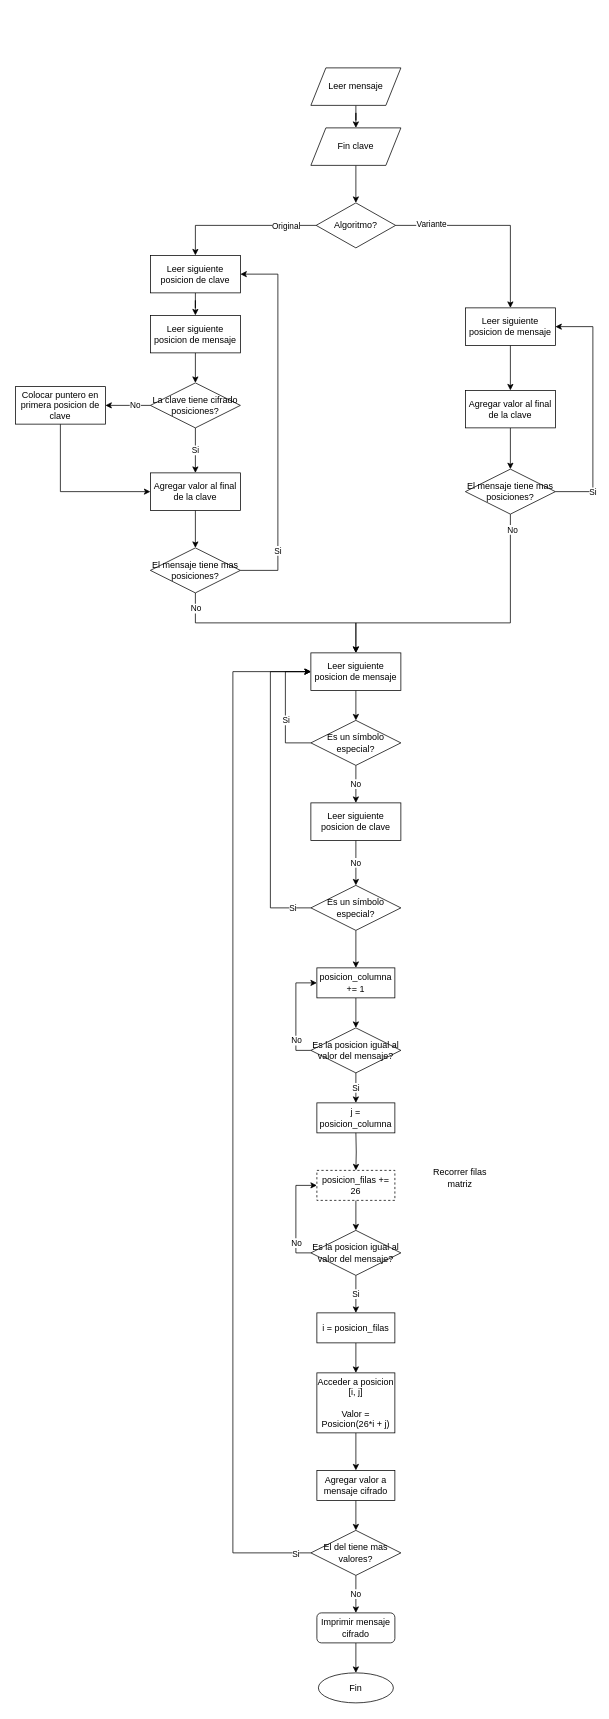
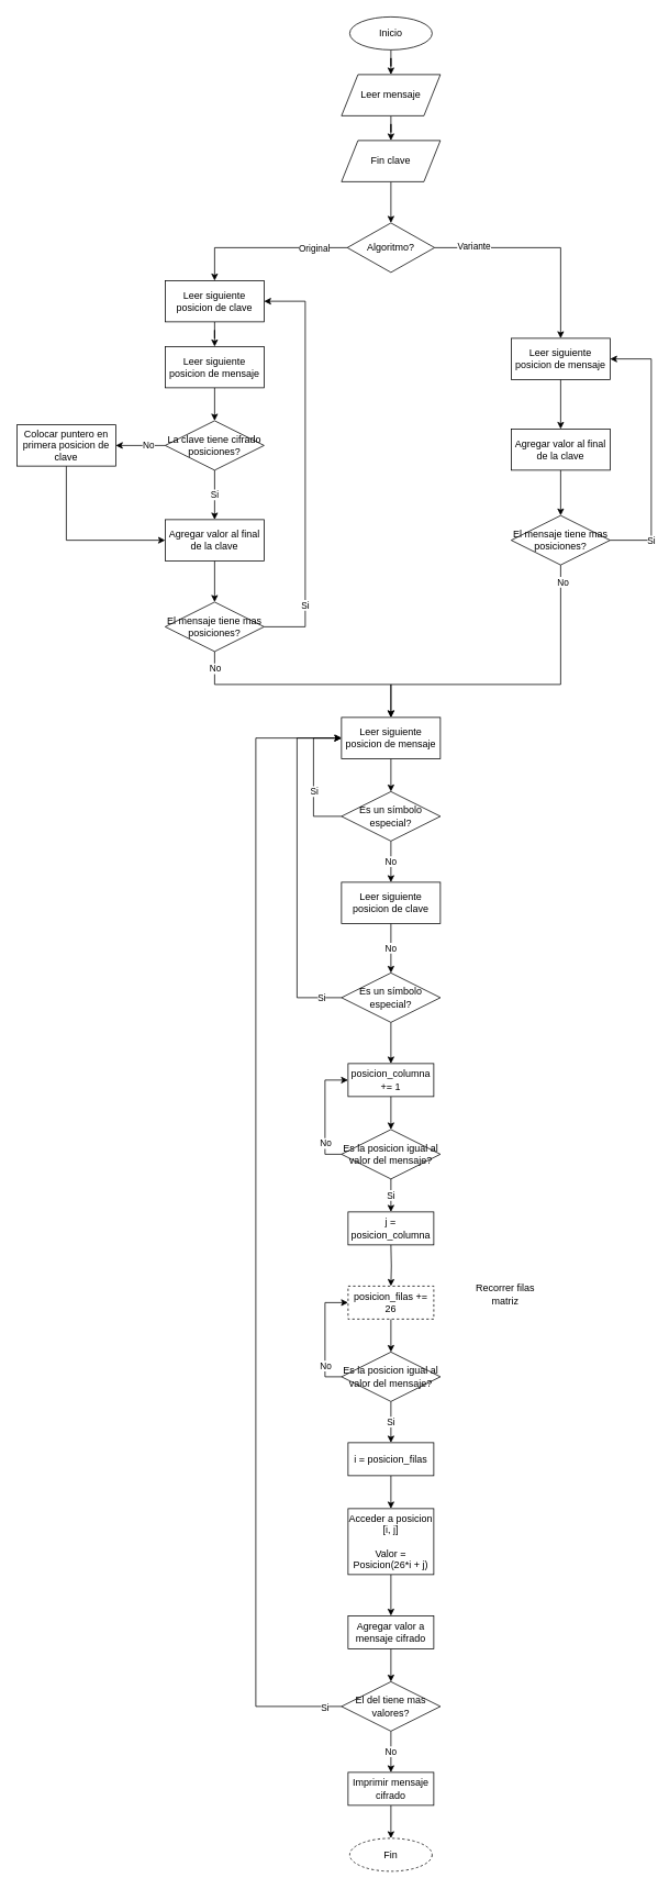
  <mxCell id="0" />
  <mxCell id="1" parent="0" />
+ <mxCell id="2" style="edgeStyle=orthogonalEdgeStyle;rounded=0;orthogonalLoop=1;jettySize=auto;html=1;exitX=0.5;exitY=1;exitDx=0;exitDy=0;" edge="1" parent="1" source="3" target="5"><mxGeometry relative="1" as="geometry" /></mxCell>
+ <mxCell id="3" value="Inicio" style="ellipse;whiteSpace=wrap;html=1;" vertex="1" parent="1"><mxGeometry x="424" y="20" width="100" height="40" as="geometry" /></mxCell>
  <mxCell id="4" style="edgeStyle=orthogonalEdgeStyle;rounded=0;orthogonalLoop=1;jettySize=auto;html=1;exitX=0.5;exitY=1;exitDx=0;exitDy=0;" edge="1" parent="1" source="5" target="7"><mxGeometry relative="1" as="geometry" /></mxCell>
  <mxCell id="5" value="Leer mensaje" style="shape=parallelogram;perimeter=parallelogramPerimeter;whiteSpace=wrap;html=1;fixedSize=1;" vertex="1" parent="1"><mxGeometry x="414" y="90" width="120" height="50" as="geometry" /></mxCell>
  <mxCell id="6" style="edgeStyle=orthogonalEdgeStyle;rounded=0;orthogonalLoop=1;jettySize=auto;html=1;exitX=0.5;exitY=1;exitDx=0;exitDy=0;entryX=0.5;entryY=0;entryDx=0;entryDy=0;" edge="1" parent="1" source="7" target="12"><mxGeometry relative="1" as="geometry"><mxPoint x="474" y="260" as="targetPoint" /></mxGeometry></mxCell>
  <mxCell id="7" value="Fin clave" style="shape=parallelogram;perimeter=parallelogramPerimeter;whiteSpace=wrap;html=1;fixedSize=1;" vertex="1" parent="1"><mxGeometry x="414" y="170" width="120" height="50" as="geometry" /></mxCell>
  <mxCell id="8" style="edgeStyle=orthogonalEdgeStyle;rounded=0;orthogonalLoop=1;jettySize=auto;html=1;exitX=0;exitY=0.5;exitDx=0;exitDy=0;" edge="1" parent="1" source="12" target="14"><mxGeometry relative="1" as="geometry" /></mxCell>
  <mxCell id="9" value="Original" style="edgeLabel;html=1;align=center;verticalAlign=middle;resizable=0;points=[];" vertex="1" connectable="0" parent="8"><mxGeometry x="-0.745" relative="1" as="geometry"><mxPoint x="-15" as="offset" /></mxGeometry></mxCell>
  <mxCell id="10" style="edgeStyle=orthogonalEdgeStyle;rounded=0;orthogonalLoop=1;jettySize=auto;html=1;exitX=1;exitY=0.5;exitDx=0;exitDy=0;" edge="1" parent="1" source="12" target="30"><mxGeometry relative="1" as="geometry"><mxPoint x="680" y="340" as="targetPoint" /></mxGeometry></mxCell>
  <mxCell id="11" value="Variante" style="edgeLabel;html=1;align=center;verticalAlign=middle;resizable=0;points=[];" vertex="1" connectable="0" parent="10"><mxGeometry x="-0.644" y="2" relative="1" as="geometry"><mxPoint as="offset" /></mxGeometry></mxCell>
  <mxCell id="12" value="Algoritmo?" style="rhombus;whiteSpace=wrap;html=1;" vertex="1" parent="1"><mxGeometry x="421" y="270" width="106" height="60" as="geometry" /></mxCell>
  <mxCell id="13" style="edgeStyle=orthogonalEdgeStyle;rounded=0;orthogonalLoop=1;jettySize=auto;html=1;exitX=0.5;exitY=1;exitDx=0;exitDy=0;" edge="1" parent="1" source="14" target="16"><mxGeometry relative="1" as="geometry" /></mxCell>
  <mxCell id="14" value="Leer siguiente posicion de clave" style="rounded=0;whiteSpace=wrap;html=1;" vertex="1" parent="1"><mxGeometry x="200" y="340" width="120" height="50" as="geometry" /></mxCell>
  <mxCell id="15" style="edgeStyle=orthogonalEdgeStyle;rounded=0;orthogonalLoop=1;jettySize=auto;html=1;exitX=0.5;exitY=1;exitDx=0;exitDy=0;" edge="1" parent="1" source="16" target="21"><mxGeometry relative="1" as="geometry"><mxPoint x="260" y="500" as="targetPoint" /></mxGeometry></mxCell>
  <mxCell id="16" value="Leer siguiente posicion de mensaje" style="rounded=0;whiteSpace=wrap;html=1;" vertex="1" parent="1"><mxGeometry x="200" y="420" width="120" height="50" as="geometry" /></mxCell>
  <mxCell id="17" style="edgeStyle=orthogonalEdgeStyle;rounded=0;orthogonalLoop=1;jettySize=auto;html=1;exitX=0.5;exitY=1;exitDx=0;exitDy=0;" edge="1" parent="1" source="18" target="28"><mxGeometry relative="1" as="geometry" /></mxCell>
  <mxCell id="18" value="Agregar valor al final de la clave" style="rounded=0;whiteSpace=wrap;html=1;" vertex="1" parent="1"><mxGeometry x="200" y="630" width="120" height="50" as="geometry" /></mxCell>
  <mxCell id="19" value="No" style="edgeStyle=orthogonalEdgeStyle;rounded=0;orthogonalLoop=1;jettySize=auto;html=1;exitX=0;exitY=0.5;exitDx=0;exitDy=0;" edge="1" parent="1" source="21" target="23"><mxGeometry x="-0.333" relative="1" as="geometry"><mxPoint as="offset" /></mxGeometry></mxCell>
  <mxCell id="20" value="Si" style="edgeStyle=orthogonalEdgeStyle;rounded=0;orthogonalLoop=1;jettySize=auto;html=1;exitX=0.5;exitY=1;exitDx=0;exitDy=0;" edge="1" parent="1" source="21" target="18"><mxGeometry relative="1" as="geometry" /></mxCell>
  <mxCell id="21" value="La clave tiene cifrado posiciones?" style="rhombus;whiteSpace=wrap;html=1;" vertex="1" parent="1"><mxGeometry x="200" y="510" width="120" height="60" as="geometry" /></mxCell>
  <mxCell id="22" style="edgeStyle=orthogonalEdgeStyle;rounded=0;orthogonalLoop=1;jettySize=auto;html=1;exitX=0.5;exitY=1;exitDx=0;exitDy=0;entryX=0;entryY=0.5;entryDx=0;entryDy=0;" edge="1" parent="1" source="23" target="18"><mxGeometry relative="1" as="geometry" /></mxCell>
  <mxCell id="23" value="Colocar puntero en primera posicion de clave" style="rounded=0;whiteSpace=wrap;html=1;" vertex="1" parent="1"><mxGeometry x="20" y="515" width="120" height="50" as="geometry" /></mxCell>
  <mxCell id="24" style="edgeStyle=orthogonalEdgeStyle;rounded=0;orthogonalLoop=1;jettySize=auto;html=1;exitX=1;exitY=0.5;exitDx=0;exitDy=0;entryX=1;entryY=0.5;entryDx=0;entryDy=0;" edge="1" parent="1" source="28" target="14"><mxGeometry relative="1" as="geometry"><Array as="points"><mxPoint x="370" y="760" /><mxPoint x="370" y="365" /></Array></mxGeometry></mxCell>
  <mxCell id="25" value="Si" style="edgeLabel;html=1;align=center;verticalAlign=middle;resizable=0;points=[];" vertex="1" connectable="0" parent="24"><mxGeometry x="-0.69" y="1" relative="1" as="geometry"><mxPoint as="offset" /></mxGeometry></mxCell>
  <mxCell id="26" style="edgeStyle=orthogonalEdgeStyle;rounded=0;orthogonalLoop=1;jettySize=auto;html=1;exitX=0.5;exitY=1;exitDx=0;exitDy=0;entryX=0.5;entryY=0;entryDx=0;entryDy=0;" edge="1" parent="1" source="28" target="39"><mxGeometry relative="1" as="geometry" /></mxCell>
  <mxCell id="27" value="No" style="edgeLabel;html=1;align=center;verticalAlign=middle;resizable=0;points=[];" vertex="1" connectable="0" parent="26"><mxGeometry x="-0.769" relative="1" as="geometry"><mxPoint y="-14" as="offset" /></mxGeometry></mxCell>
  <mxCell id="28" value="El mensaje tiene mas posiciones?" style="rhombus;whiteSpace=wrap;html=1;" vertex="1" parent="1"><mxGeometry x="200" y="730" width="120" height="60" as="geometry" /></mxCell>
  <mxCell id="29" style="edgeStyle=orthogonalEdgeStyle;rounded=0;orthogonalLoop=1;jettySize=auto;html=1;exitX=0.5;exitY=1;exitDx=0;exitDy=0;" edge="1" parent="1" source="30" target="32"><mxGeometry relative="1" as="geometry"><mxPoint x="680" y="430" as="targetPoint" /></mxGeometry></mxCell>
  <mxCell id="30" value="Leer siguiente posicion de mensaje" style="rounded=0;whiteSpace=wrap;html=1;" vertex="1" parent="1"><mxGeometry x="620" y="410" width="120" height="50" as="geometry" /></mxCell>
  <mxCell id="31" style="edgeStyle=orthogonalEdgeStyle;rounded=0;orthogonalLoop=1;jettySize=auto;html=1;exitX=0.5;exitY=1;exitDx=0;exitDy=0;" edge="1" parent="1" source="32" target="37"><mxGeometry relative="1" as="geometry" /></mxCell>
  <mxCell id="32" value="Agregar valor al final de la clave" style="rounded=0;whiteSpace=wrap;html=1;" vertex="1" parent="1"><mxGeometry x="620" y="520" width="120" height="50" as="geometry" /></mxCell>
  <mxCell id="33" style="edgeStyle=orthogonalEdgeStyle;rounded=0;orthogonalLoop=1;jettySize=auto;html=1;exitX=1;exitY=0.5;exitDx=0;exitDy=0;entryX=1;entryY=0.5;entryDx=0;entryDy=0;" edge="1" parent="1" source="37" target="30"><mxGeometry relative="1" as="geometry"><Array as="points"><mxPoint x="790" y="655" /><mxPoint x="790" y="435" /></Array></mxGeometry></mxCell>
  <mxCell id="34" value="Si" style="edgeLabel;html=1;align=center;verticalAlign=middle;resizable=0;points=[];" vertex="1" connectable="0" parent="33"><mxGeometry x="-0.69" y="1" relative="1" as="geometry"><mxPoint as="offset" /></mxGeometry></mxCell>
  <mxCell id="35" style="edgeStyle=orthogonalEdgeStyle;rounded=0;orthogonalLoop=1;jettySize=auto;html=1;exitX=0.5;exitY=1;exitDx=0;exitDy=0;entryX=0.5;entryY=0;entryDx=0;entryDy=0;" edge="1" parent="1" source="37" target="39"><mxGeometry relative="1" as="geometry"><Array as="points"><mxPoint x="680" y="830" /><mxPoint x="474" y="830" /></Array></mxGeometry></mxCell>
  <mxCell id="36" value="No" style="edgeLabel;html=1;align=center;verticalAlign=middle;resizable=0;points=[];" vertex="1" connectable="0" parent="35"><mxGeometry x="-0.898" y="2" relative="1" as="geometry"><mxPoint as="offset" /></mxGeometry></mxCell>
  <mxCell id="37" value="El mensaje tiene mas posiciones?" style="rhombus;whiteSpace=wrap;html=1;" vertex="1" parent="1"><mxGeometry x="620" y="625" width="120" height="60" as="geometry" /></mxCell>
  <mxCell id="38" style="edgeStyle=orthogonalEdgeStyle;rounded=0;orthogonalLoop=1;jettySize=auto;html=1;exitX=0.5;exitY=1;exitDx=0;exitDy=0;" edge="1" parent="1" source="39" target="43"><mxGeometry relative="1" as="geometry" /></mxCell>
  <mxCell id="39" value="Leer siguiente posicion de mensaje" style="rounded=0;whiteSpace=wrap;html=1;" vertex="1" parent="1"><mxGeometry x="414" y="870" width="120" height="50" as="geometry" /></mxCell>
  <mxCell id="40" style="edgeStyle=orthogonalEdgeStyle;rounded=0;orthogonalLoop=1;jettySize=auto;html=1;exitX=0;exitY=0.5;exitDx=0;exitDy=0;entryX=0;entryY=0.5;entryDx=0;entryDy=0;" edge="1" parent="1" source="43" target="39"><mxGeometry relative="1" as="geometry"><Array as="points"><mxPoint x="380" y="990" /><mxPoint x="380" y="895" /></Array></mxGeometry></mxCell>
  <mxCell id="41" value="Si" style="edgeLabel;html=1;align=center;verticalAlign=middle;resizable=0;points=[];" vertex="1" connectable="0" parent="40"><mxGeometry x="-0.203" relative="1" as="geometry"><mxPoint as="offset" /></mxGeometry></mxCell>
  <mxCell id="42" value="No" style="edgeStyle=orthogonalEdgeStyle;rounded=0;orthogonalLoop=1;jettySize=auto;html=1;exitX=0.5;exitY=1;exitDx=0;exitDy=0;" edge="1" parent="1" source="43" target="45"><mxGeometry relative="1" as="geometry" /></mxCell>
  <mxCell id="43" value="Es un símbolo especial?" style="rhombus;whiteSpace=wrap;html=1;" vertex="1" parent="1"><mxGeometry x="414" y="960" width="120" height="60" as="geometry" /></mxCell>
  <mxCell id="44" value="No" style="edgeStyle=orthogonalEdgeStyle;rounded=0;orthogonalLoop=1;jettySize=auto;html=1;exitX=0.5;exitY=1;exitDx=0;exitDy=0;" edge="1" parent="1" source="45" target="48"><mxGeometry relative="1" as="geometry" /></mxCell>
  <mxCell id="45" value="Leer siguiente posicion de clave" style="rounded=0;whiteSpace=wrap;html=1;" vertex="1" parent="1"><mxGeometry x="414" y="1070" width="120" height="50" as="geometry" /></mxCell>
  <mxCell id="46" value="Si" style="edgeStyle=orthogonalEdgeStyle;rounded=0;orthogonalLoop=1;jettySize=auto;html=1;exitX=0;exitY=0.5;exitDx=0;exitDy=0;entryX=0;entryY=0.5;entryDx=0;entryDy=0;" edge="1" parent="1" source="48" target="39"><mxGeometry x="-0.886" relative="1" as="geometry"><Array as="points"><mxPoint x="360" y="1210" /><mxPoint x="360" y="895" /></Array><mxPoint as="offset" /></mxGeometry></mxCell>
  <mxCell id="47" style="edgeStyle=orthogonalEdgeStyle;rounded=0;orthogonalLoop=1;jettySize=auto;html=1;exitX=0.5;exitY=1;exitDx=0;exitDy=0;" edge="1" parent="1" source="48" target="51"><mxGeometry relative="1" as="geometry"><mxPoint x="474" y="1280" as="targetPoint" /></mxGeometry></mxCell>
  <mxCell id="48" value="Es un símbolo especial?" style="rhombus;whiteSpace=wrap;html=1;" vertex="1" parent="1"><mxGeometry x="414" y="1180" width="120" height="60" as="geometry" /></mxCell>
  <mxCell id="49" value="Recorrer filas matriz" style="text;html=1;strokeColor=none;fillColor=none;align=center;verticalAlign=middle;whiteSpace=wrap;rounded=0;" vertex="1" parent="1"><mxGeometry x="570" y="1560" width="86" height="20" as="geometry" /></mxCell>
  <mxCell id="50" style="edgeStyle=orthogonalEdgeStyle;rounded=0;orthogonalLoop=1;jettySize=auto;html=1;exitX=0.5;exitY=1;exitDx=0;exitDy=0;" edge="1" parent="1" source="51" target="55"><mxGeometry relative="1" as="geometry" /></mxCell>
  <mxCell id="51" value="posicion_columna += 1" style="rounded=0;whiteSpace=wrap;html=1;" vertex="1" parent="1"><mxGeometry x="422" y="1290" width="104" height="40" as="geometry" /></mxCell>
  <mxCell id="52" style="edgeStyle=orthogonalEdgeStyle;rounded=0;orthogonalLoop=1;jettySize=auto;html=1;exitX=0;exitY=0.5;exitDx=0;exitDy=0;entryX=0;entryY=0.5;entryDx=0;entryDy=0;" edge="1" parent="1" source="55" target="51"><mxGeometry relative="1" as="geometry" /></mxCell>
  <mxCell id="53" value="No" style="edgeLabel;html=1;align=center;verticalAlign=middle;resizable=0;points=[];" vertex="1" connectable="0" parent="52"><mxGeometry x="-0.512" relative="1" as="geometry"><mxPoint as="offset" /></mxGeometry></mxCell>
  <mxCell id="54" value="Si" style="edgeStyle=orthogonalEdgeStyle;rounded=0;orthogonalLoop=1;jettySize=auto;html=1;exitX=0.5;exitY=1;exitDx=0;exitDy=0;" edge="1" parent="1" source="55" target="56"><mxGeometry relative="1" as="geometry" /></mxCell>
  <mxCell id="55" value="Es la posicion igual al valor del mensaje?" style="rhombus;whiteSpace=wrap;html=1;" vertex="1" parent="1"><mxGeometry x="414" y="1370" width="120" height="60" as="geometry" /></mxCell>
  <mxCell id="56" value="j = posicion_columna" style="rounded=0;whiteSpace=wrap;html=1;" vertex="1" parent="1"><mxGeometry x="422" y="1470" width="104" height="40" as="geometry" /></mxCell>
  <mxCell id="57" style="edgeStyle=orthogonalEdgeStyle;rounded=0;orthogonalLoop=1;jettySize=auto;html=1;exitX=0.5;exitY=1;exitDx=0;exitDy=0;" edge="1" parent="1" target="59"><mxGeometry relative="1" as="geometry"><mxPoint x="474" y="1510" as="sourcePoint" /><mxPoint x="474" y="1550" as="targetPoint" /></mxGeometry></mxCell>
  <mxCell id="58" style="edgeStyle=orthogonalEdgeStyle;rounded=0;orthogonalLoop=1;jettySize=auto;html=1;exitX=0.5;exitY=1;exitDx=0;exitDy=0;" edge="1" parent="1" source="59" target="63"><mxGeometry relative="1" as="geometry" /></mxCell>
  <mxCell id="59" value="posicion_filas += 26" style="rounded=0;whiteSpace=wrap;html=1;dashed=1;" vertex="1" parent="1"><mxGeometry x="422" y="1560" width="104" height="40" as="geometry" /></mxCell>
  <mxCell id="60" style="edgeStyle=orthogonalEdgeStyle;rounded=0;orthogonalLoop=1;jettySize=auto;html=1;exitX=0;exitY=0.5;exitDx=0;exitDy=0;entryX=0;entryY=0.5;entryDx=0;entryDy=0;" edge="1" parent="1" source="63" target="59"><mxGeometry relative="1" as="geometry" /></mxCell>
  <mxCell id="61" value="No" style="edgeLabel;html=1;align=center;verticalAlign=middle;resizable=0;points=[];" vertex="1" connectable="0" parent="60"><mxGeometry x="-0.512" relative="1" as="geometry"><mxPoint as="offset" /></mxGeometry></mxCell>
  <mxCell id="62" value="Si" style="edgeStyle=orthogonalEdgeStyle;rounded=0;orthogonalLoop=1;jettySize=auto;html=1;exitX=0.5;exitY=1;exitDx=0;exitDy=0;" edge="1" parent="1" source="63" target="65"><mxGeometry relative="1" as="geometry" /></mxCell>
  <mxCell id="63" value="Es la posicion igual al valor del mensaje?" style="rhombus;whiteSpace=wrap;html=1;" vertex="1" parent="1"><mxGeometry x="414" y="1640" width="120" height="60" as="geometry" /></mxCell>
  <mxCell id="64" style="edgeStyle=orthogonalEdgeStyle;rounded=0;orthogonalLoop=1;jettySize=auto;html=1;exitX=0.5;exitY=1;exitDx=0;exitDy=0;" edge="1" parent="1" source="65" target="67"><mxGeometry relative="1" as="geometry" /></mxCell>
  <mxCell id="65" value="i = posicion_filas" style="rounded=0;whiteSpace=wrap;html=1;" vertex="1" parent="1"><mxGeometry x="422" y="1750" width="104" height="40" as="geometry" /></mxCell>
  <mxCell id="66" style="edgeStyle=orthogonalEdgeStyle;rounded=0;orthogonalLoop=1;jettySize=auto;html=1;exitX=0.5;exitY=1;exitDx=0;exitDy=0;" edge="1" parent="1" source="67" target="69"><mxGeometry relative="1" as="geometry" /></mxCell>
  <mxCell id="67" value="Acceder a posicion [i, j]&lt;br&gt;&lt;br&gt;Valor = Posicion(26*i + j)" style="rounded=0;whiteSpace=wrap;html=1;" vertex="1" parent="1"><mxGeometry x="422" y="1830" width="104" height="80" as="geometry" /></mxCell>
  <mxCell id="68" style="edgeStyle=orthogonalEdgeStyle;rounded=0;orthogonalLoop=1;jettySize=auto;html=1;exitX=0.5;exitY=1;exitDx=0;exitDy=0;" edge="1" parent="1" source="69" target="75"><mxGeometry relative="1" as="geometry" /></mxCell>
  <mxCell id="69" value="Agregar valor a mensaje cifrado" style="rounded=0;whiteSpace=wrap;html=1;" vertex="1" parent="1"><mxGeometry x="422" y="1960" width="104" height="40" as="geometry" /></mxCell>
  <mxCell id="70" style="edgeStyle=orthogonalEdgeStyle;rounded=0;orthogonalLoop=1;jettySize=auto;html=1;exitX=0.5;exitY=1;exitDx=0;exitDy=0;" edge="1" parent="1" source="71" target="76"><mxGeometry relative="1" as="geometry" /></mxCell>
- <mxCell id="71" value="Imprimir mensaje cifrado" style="whiteSpace=wrap;html=1;rounded=1;" vertex="1" parent="1"><mxGeometry x="422" y="2150" width="104" height="40" as="geometry" /></mxCell>
+ <mxCell id="71" value="Imprimir mensaje cifrado" style="rounded=0;whiteSpace=wrap;html=1;" vertex="1" parent="1"><mxGeometry x="422" y="2150" width="104" height="40" as="geometry" /></mxCell>
  <mxCell id="72" value="No" style="edgeStyle=orthogonalEdgeStyle;rounded=0;orthogonalLoop=1;jettySize=auto;html=1;exitX=0.5;exitY=1;exitDx=0;exitDy=0;" edge="1" parent="1" source="75" target="71"><mxGeometry relative="1" as="geometry" /></mxCell>
  <mxCell id="73" style="edgeStyle=orthogonalEdgeStyle;rounded=0;orthogonalLoop=1;jettySize=auto;html=1;exitX=0;exitY=0.5;exitDx=0;exitDy=0;entryX=0;entryY=0.5;entryDx=0;entryDy=0;" edge="1" parent="1" source="75" target="39"><mxGeometry relative="1" as="geometry"><Array as="points"><mxPoint x="310" y="2070" /><mxPoint x="310" y="895" /></Array></mxGeometry></mxCell>
  <mxCell id="74" value="Si" style="edgeLabel;html=1;align=center;verticalAlign=middle;resizable=0;points=[];" vertex="1" connectable="0" parent="73"><mxGeometry x="-0.97" y="1" relative="1" as="geometry"><mxPoint as="offset" /></mxGeometry></mxCell>
  <mxCell id="75" value="El del tiene mas valores?" style="rhombus;whiteSpace=wrap;html=1;" vertex="1" parent="1"><mxGeometry x="414" y="2040" width="120" height="60" as="geometry" /></mxCell>
- <mxCell id="76" value="Fin" style="ellipse;whiteSpace=wrap;html=1;" vertex="1" parent="1"><mxGeometry x="424" y="2230" width="100" height="40" as="geometry" /></mxCell>
+ <mxCell id="76" value="Fin" style="ellipse;whiteSpace=wrap;html=1;dashed=1;" vertex="1" parent="1"><mxGeometry x="424" y="2230" width="100" height="40" as="geometry" /></mxCell>
